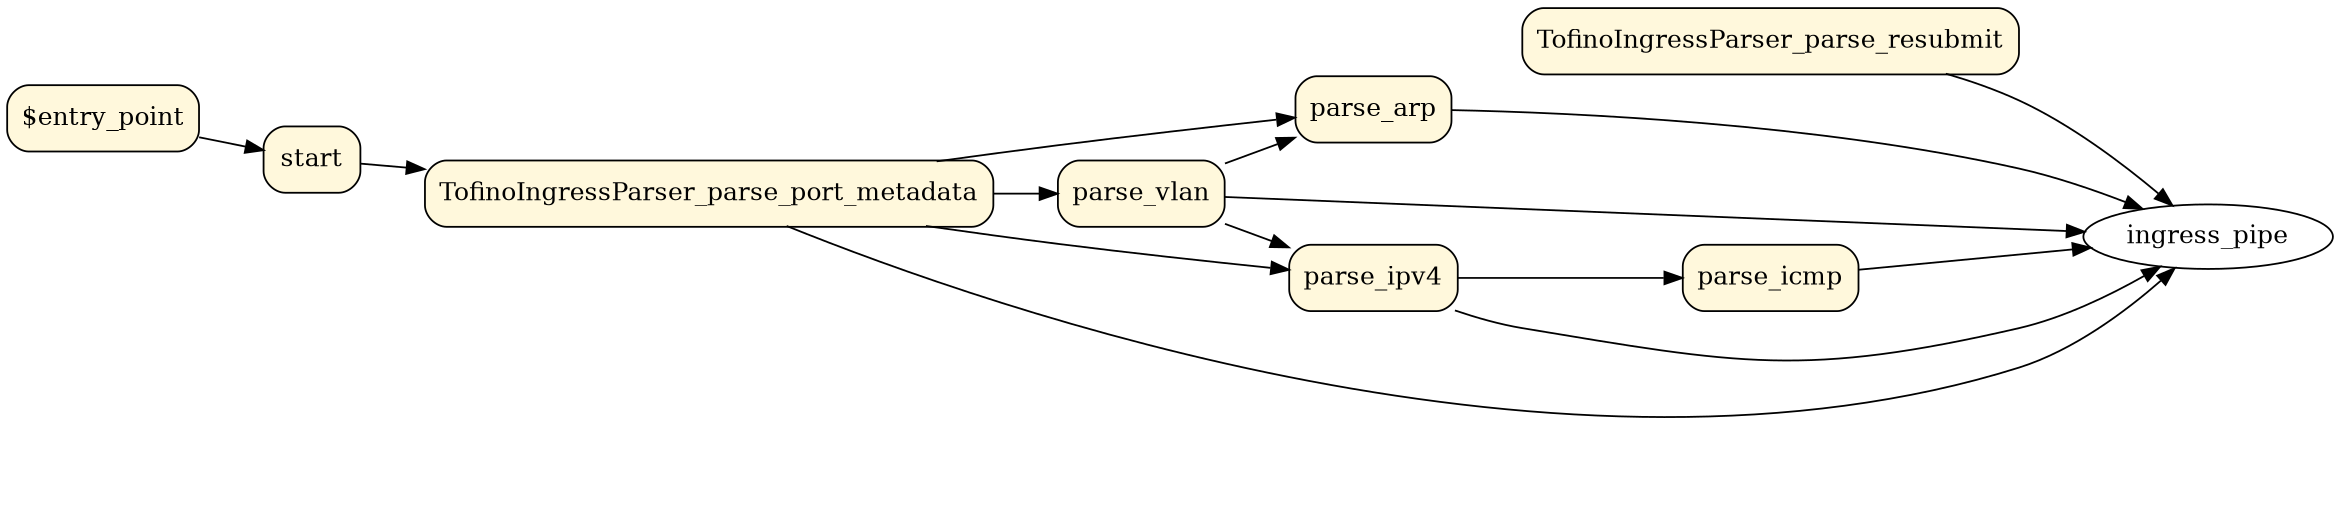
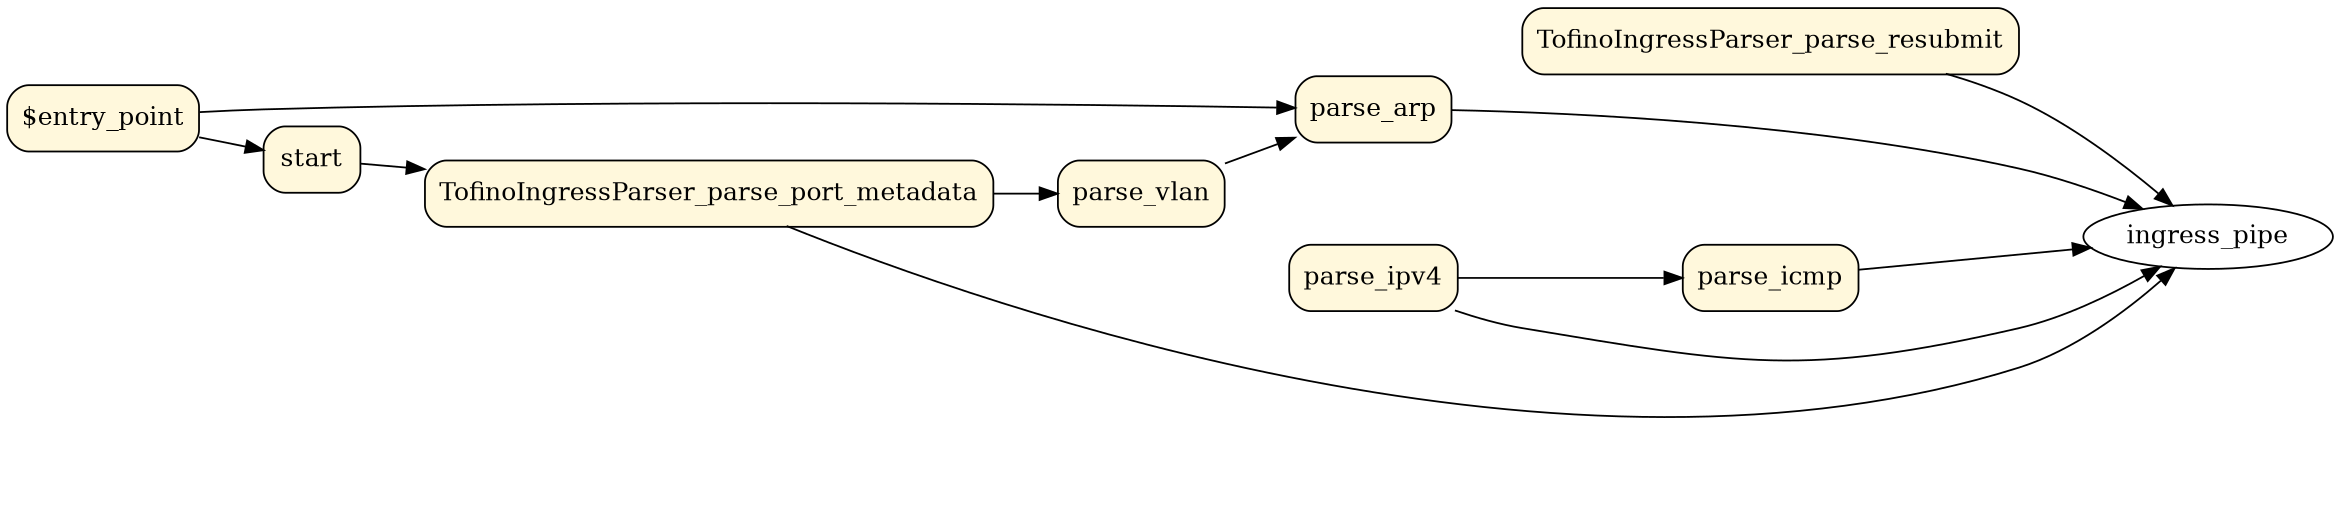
  digraph {
    rankdir=LR
    node [fillcolor=cornsilk shape=record style="filled,rounded"]
    n1 [label="{TofinoIngressParser_parse_resubmit}"]
    ingress_pipe [fillcolor="" shape="" style=""]
    n3 [label="{TofinoIngressParser_parse_port_metadata}"]
    n4 [label="{parse_ipv4}"]
    n5 [label="{parse_vlan}"]
    n6 [label="{parse_arp}"]
    n7 [label="{parse_icmp}"]
    n8 [label="{start}"]
    n9 [label="{\$entry_point}"]
    n1 -> ingress_pipe
    n3 -> ingress_pipe
-   n3 -> n4
    n3 -> n5
-   n3 -> n6
+   n9 -> n6
    n4 -> ingress_pipe
    n4 -> n7
-   n5 -> ingress_pipe
-   n5 -> n4
    n5 -> n6
    n6 -> ingress_pipe
    n7 -> ingress_pipe
    n8 -> n3
    n9 -> n8
  }
